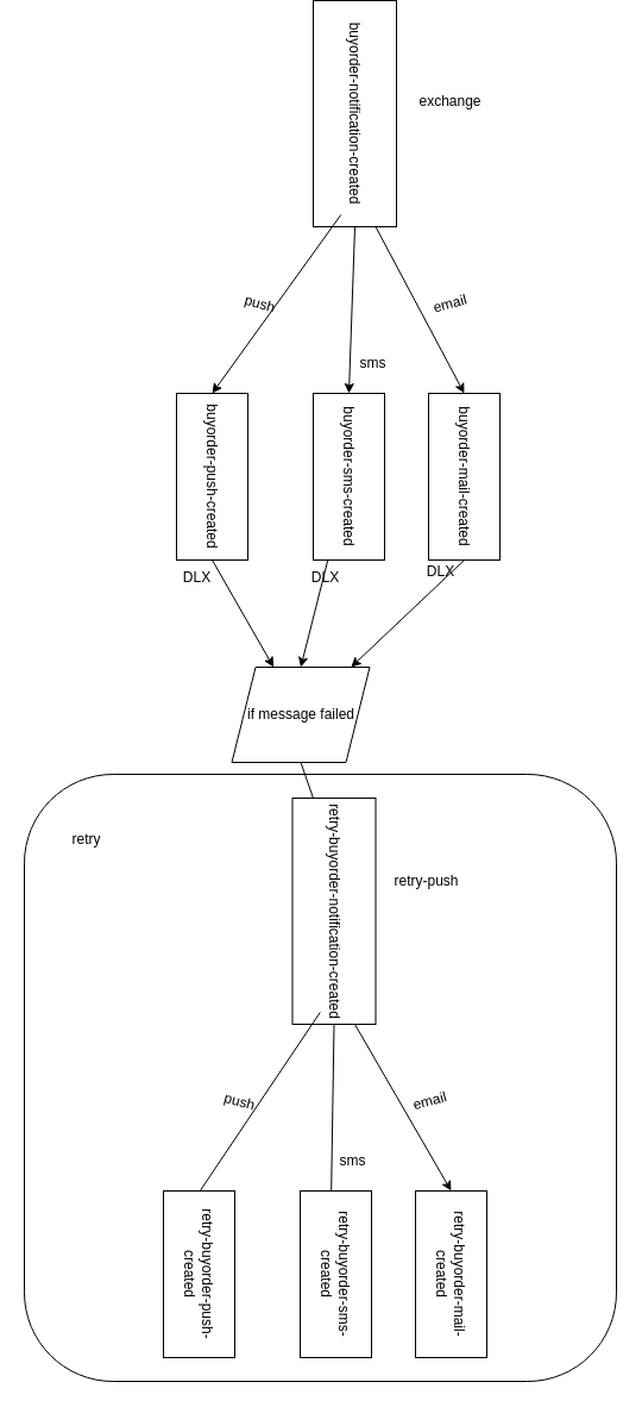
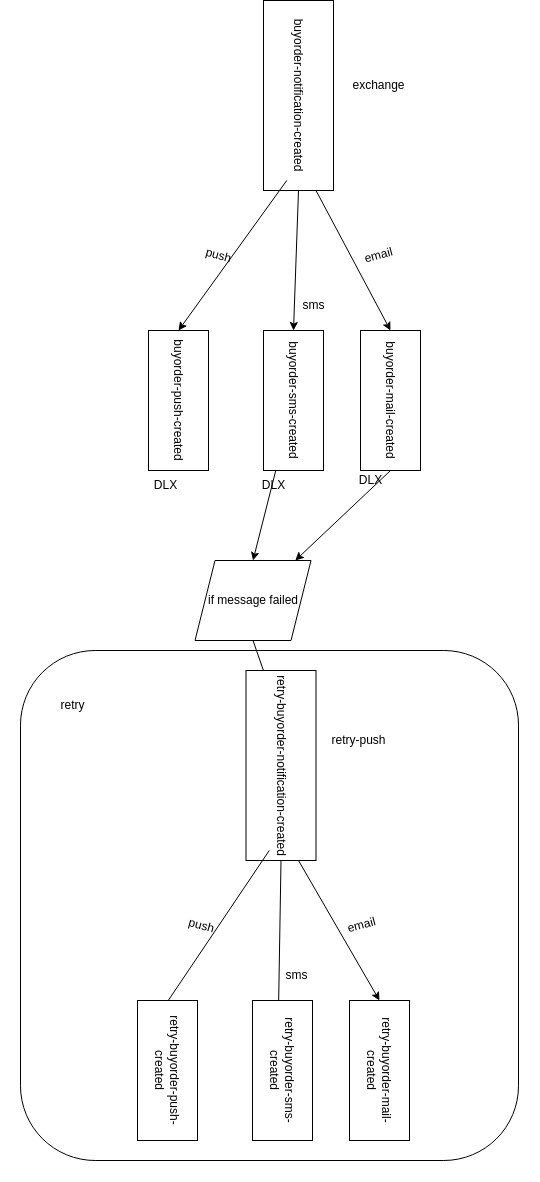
  <mxCell id="0" />
  <mxCell id="1" parent="0" />
  <mxCell id="2" value="" style="rounded=1;whiteSpace=wrap;html=1;" vertex="1" parent="1"><mxGeometry x="20" y="610" width="498" height="510" as="geometry" /></mxCell>
  <mxCell id="3" value="buyorder-notification-created" style="rounded=0;whiteSpace=wrap;html=1;rotation=90;" vertex="1" parent="1"><mxGeometry x="203" y="20" width="190" height="70" as="geometry" /></mxCell>
  <mxCell id="4" value="exchange" style="text;html=1;align=center;verticalAlign=middle;resizable=0;points=[];autosize=1;strokeColor=none;fillColor=none;" vertex="1" parent="1"><mxGeometry x="338" y="30" width="80" height="30" as="geometry" /></mxCell>
  <mxCell id="5" value="" style="endArrow=classic;html=1;rounded=0;exitX=1;exitY=0.25;exitDx=0;exitDy=0;entryX=0;entryY=0.5;entryDx=0;entryDy=0;" edge="1" parent="1" source="3" target="7"><mxGeometry width="50" height="50" relative="1" as="geometry"><mxPoint x="428" y="200" as="sourcePoint" /><mxPoint x="568" y="130" as="targetPoint" /></mxGeometry></mxCell>
  <mxCell id="6" value="email" style="text;html=1;align=center;verticalAlign=middle;resizable=0;points=[];autosize=1;strokeColor=none;fillColor=none;rotation=-15;" vertex="1" parent="1"><mxGeometry x="353" y="200" width="50" height="30" as="geometry" /></mxCell>
  <mxCell id="7" value="buyorder-mail-created" style="rounded=0;whiteSpace=wrap;html=1;rotation=90;" vertex="1" parent="1"><mxGeometry x="320" y="330" width="140" height="60" as="geometry" /></mxCell>
  <mxCell id="8" value="" style="endArrow=classic;html=1;rounded=0;exitX=1;exitY=0.5;exitDx=0;exitDy=0;entryX=0;entryY=0.5;entryDx=0;entryDy=0;" edge="1" parent="1" target="10" source="3"><mxGeometry width="50" height="50" relative="1" as="geometry"><mxPoint x="378" y="275" as="sourcePoint" /><mxPoint x="568" y="210" as="targetPoint" /></mxGeometry></mxCell>
  <mxCell id="9" value="sms" style="text;html=1;align=center;verticalAlign=middle;resizable=0;points=[];autosize=1;strokeColor=none;fillColor=none;rotation=0;" vertex="1" parent="1"><mxGeometry x="288" y="250" width="50" height="30" as="geometry" /></mxCell>
  <mxCell id="10" value="buyorder-sms-created" style="rounded=0;whiteSpace=wrap;html=1;rotation=90;" vertex="1" parent="1"><mxGeometry x="223" y="330" width="140" height="60" as="geometry" /></mxCell>
  <mxCell id="11" value="" style="endArrow=classic;html=1;rounded=0;exitX=0.947;exitY=0.667;exitDx=0;exitDy=0;entryX=0;entryY=0.5;entryDx=0;entryDy=0;exitPerimeter=0;" edge="1" parent="1" target="13" source="3"><mxGeometry width="50" height="50" relative="1" as="geometry"><mxPoint x="378" y="345" as="sourcePoint" /><mxPoint x="568" y="280" as="targetPoint" /></mxGeometry></mxCell>
  <mxCell id="12" value="push" style="text;html=1;align=center;verticalAlign=middle;resizable=0;points=[];autosize=1;strokeColor=none;fillColor=none;rotation=15;" vertex="1" parent="1"><mxGeometry x="193" y="200" width="50" height="30" as="geometry" /></mxCell>
  <mxCell id="13" value="buyorder-push-created" style="rounded=0;whiteSpace=wrap;html=1;rotation=90;" vertex="1" parent="1"><mxGeometry x="108" y="330" width="140" height="60" as="geometry" /></mxCell>
  <mxCell id="14" value="DLX" style="text;html=1;align=center;verticalAlign=middle;resizable=0;points=[];autosize=1;strokeColor=none;fillColor=none;" vertex="1" parent="1"><mxGeometry x="140" y="430" width="50" height="30" as="geometry" /></mxCell>
  <mxCell id="15" value="DLX" style="text;html=1;align=center;verticalAlign=middle;resizable=0;points=[];autosize=1;strokeColor=none;fillColor=none;" vertex="1" parent="1"><mxGeometry x="248" y="430" width="50" height="30" as="geometry" /></mxCell>
  <mxCell id="16" value="DLX" style="text;html=1;align=center;verticalAlign=middle;resizable=0;points=[];autosize=1;strokeColor=none;fillColor=none;" vertex="1" parent="1"><mxGeometry x="345" y="425" width="50" height="30" as="geometry" /></mxCell>
  <mxCell id="17" value="" style="endArrow=classic;html=1;rounded=0;exitX=1;exitY=0.5;exitDx=0;exitDy=0;" edge="1" parent="1" source="7" target="18"><mxGeometry width="50" height="50" relative="1" as="geometry"><mxPoint x="538" y="480" as="sourcePoint" /><mxPoint x="390" y="520" as="targetPoint" /></mxGeometry></mxCell>
  <mxCell id="18" value="if message failed" style="shape=parallelogram;perimeter=parallelogramPerimeter;whiteSpace=wrap;html=1;fixedSize=1;" vertex="1" parent="1"><mxGeometry x="194.5" y="520" width="116" height="80" as="geometry" /></mxCell>
  <mxCell id="19" value="" style="endArrow=classic;html=1;rounded=0;exitX=0.5;exitY=1;exitDx=0;exitDy=0;" edge="1" parent="1" source="18"><mxGeometry width="50" height="50" relative="1" as="geometry"><mxPoint x="553" y="520" as="sourcePoint" /><mxPoint x="283.875" y="690" as="targetPoint" /></mxGeometry></mxCell>
  <mxCell id="20" value="" style="endArrow=classic;html=1;rounded=0;entryX=0.5;entryY=0;entryDx=0;entryDy=0;" edge="1" parent="1" source="10" target="18"><mxGeometry width="50" height="50" relative="1" as="geometry"><mxPoint x="238" y="540" as="sourcePoint" /><mxPoint x="288" y="490" as="targetPoint" /></mxGeometry></mxCell>
- <mxCell id="21" value="" style="endArrow=classic;html=1;rounded=0;exitX=1;exitY=0.5;exitDx=0;exitDy=0;" edge="1" parent="1" source="13" target="18"><mxGeometry width="50" height="50" relative="1" as="geometry"><mxPoint x="658" y="520" as="sourcePoint" /><mxPoint x="288" y="510" as="targetPoint" /></mxGeometry></mxCell>
  <mxCell id="22" value="retry-buyorder-notification-created" style="rounded=0;whiteSpace=wrap;html=1;rotation=90;" vertex="1" parent="1"><mxGeometry x="185.5" y="690" width="190" height="70" as="geometry" /></mxCell>
  <mxCell id="23" value="" style="endArrow=classic;html=1;rounded=0;exitX=1;exitY=0.25;exitDx=0;exitDy=0;entryX=0;entryY=0.5;entryDx=0;entryDy=0;" edge="1" parent="1" source="22" target="29"><mxGeometry width="50" height="50" relative="1" as="geometry"><mxPoint x="410.5" y="870" as="sourcePoint" /><mxPoint x="372.5" y="960" as="targetPoint" /></mxGeometry></mxCell>
  <mxCell id="24" value="email" style="text;html=1;align=center;verticalAlign=middle;resizable=0;points=[];autosize=1;strokeColor=none;fillColor=none;rotation=-15;" vertex="1" parent="1"><mxGeometry x="335.5" y="870" width="50" height="30" as="geometry" /></mxCell>
  <mxCell id="25" value="" style="endArrow=classic;html=1;rounded=0;exitX=1;exitY=0.5;exitDx=0;exitDy=0;" edge="1" parent="1" source="22"><mxGeometry width="50" height="50" relative="1" as="geometry"><mxPoint x="360.5" y="945" as="sourcePoint" /><mxPoint x="278" y="970" as="targetPoint" /></mxGeometry></mxCell>
  <mxCell id="26" value="sms" style="text;html=1;align=center;verticalAlign=middle;resizable=0;points=[];autosize=1;strokeColor=none;fillColor=none;rotation=0;" vertex="1" parent="1"><mxGeometry x="270.5" y="920" width="50" height="30" as="geometry" /></mxCell>
  <mxCell id="27" value="" style="endArrow=classic;html=1;rounded=0;exitX=0.947;exitY=0.667;exitDx=0;exitDy=0;exitPerimeter=0;" edge="1" parent="1" source="22"><mxGeometry width="50" height="50" relative="1" as="geometry"><mxPoint x="360.5" y="1015" as="sourcePoint" /><mxPoint x="161" y="970" as="targetPoint" /></mxGeometry></mxCell>
  <mxCell id="28" value="push" style="text;html=1;align=center;verticalAlign=middle;resizable=0;points=[];autosize=1;strokeColor=none;fillColor=none;rotation=15;" vertex="1" parent="1"><mxGeometry x="175.5" y="870" width="50" height="30" as="geometry" /></mxCell>
  <mxCell id="29" value="retry-buyorder-mail-created" style="rounded=0;whiteSpace=wrap;html=1;rotation=90;" vertex="1" parent="1"><mxGeometry x="309" y="1000" width="140" height="60" as="geometry" /></mxCell>
  <mxCell id="30" value="retry-buyorder-sms-created" style="rounded=0;whiteSpace=wrap;html=1;rotation=90;" vertex="1" parent="1"><mxGeometry x="212" y="1000" width="140" height="60" as="geometry" /></mxCell>
  <mxCell id="31" value="retry-buyorder-push-created" style="rounded=0;whiteSpace=wrap;html=1;rotation=90;" vertex="1" parent="1"><mxGeometry x="97" y="1000" width="140" height="60" as="geometry" /></mxCell>
  <mxCell id="32" value="retry-push" style="text;html=1;align=center;verticalAlign=middle;resizable=0;points=[];autosize=1;strokeColor=none;fillColor=none;" vertex="1" parent="1"><mxGeometry x="308" y="685" width="100" height="30" as="geometry" /></mxCell>
  <mxCell id="33" value="retry" style="text;html=1;align=center;verticalAlign=middle;resizable=0;points=[];autosize=1;strokeColor=none;fillColor=none;" vertex="1" parent="1"><mxGeometry x="47" y="650" width="50" height="30" as="geometry" /></mxCell>
